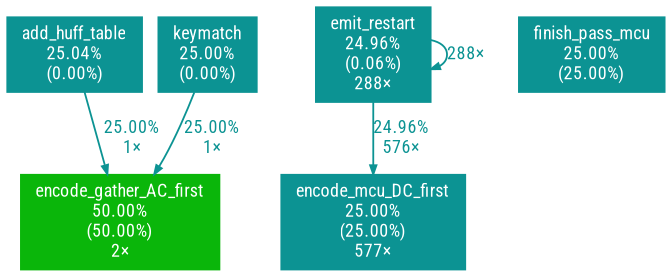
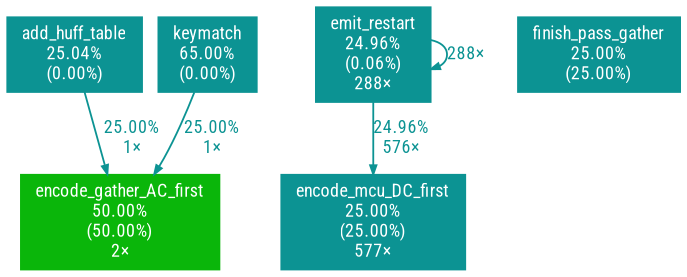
  digraph {
    fontname="Roboto Condensed"
    nodesep=0.125
    ranksep=0.25
    node [color="#0c9393" fontcolor="#ffffff" fontname="Roboto Condensed" fontsize=10.00 shape=box style=filled]
    edge [arrowsize=0.50 color="#0c9393" fontcolor="#0c9393" fontname="Roboto Condensed" fontsize=10.00 labeldistance=1.00 penwidth=1.00]
    n1 [color="#0ab60a" height=0 label="encode_gather_AC_first\n50.00%\n(50.00%)\n2×" width=0]
    n2 [height=0 label="add_huff_table\n25.04%\n(0.00%)" width=0]
    n3 [height=0 label="encode_mcu_DC_first\n25.00%\n(25.00%)\n577×" width=0]
-   n4 [height=0 label="finish_pass_mcu\n25.00%\n(25.00%)" width=0]
-   n5 [height=0 label="keymatch\n25.00%\n(0.00%)" width=0]
+   n4 [height=0 label="finish_pass_gather\n25.00%\n(25.00%)" width=0]
+   n5 [height=0 label="keymatch\n65.00%\n(0.00%)" width=0]
    n6 [height=0 label="emit_restart\n24.96%\n(0.06%)\n288×" width=0]
    n2 -> n1 [label="25.00%\n1×"]
    n5 -> n1 [label="25.00%\n1×"]
    n6 -> n3 [label="24.96%\n576×"]
    n6 -> n6 [label="288×"]
  }
